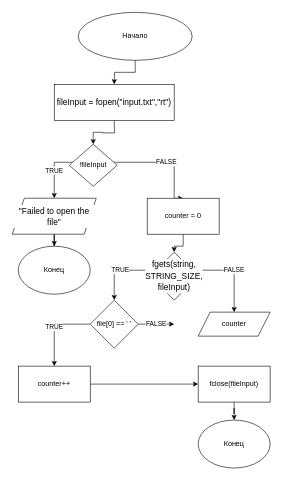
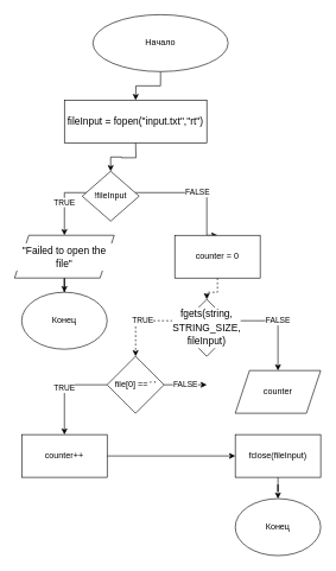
  <mxCell id="0" />
  <mxCell id="1" parent="0" />
  <mxCell id="2" style="edgeStyle=orthogonalEdgeStyle;rounded=0;orthogonalLoop=1;jettySize=auto;html=1;entryX=0.5;entryY=0;entryDx=0;entryDy=0;" edge="1" parent="1" source="3"><mxGeometry relative="1" as="geometry"><mxPoint x="190" y="140" as="targetPoint" /></mxGeometry></mxCell>
  <mxCell id="3" value="Начало" style="ellipse;whiteSpace=wrap;html=1;" vertex="1" parent="1"><mxGeometry x="130" y="20" width="190" height="80" as="geometry" /></mxCell>
  <mxCell id="4" style="edgeStyle=orthogonalEdgeStyle;rounded=0;orthogonalLoop=1;jettySize=auto;html=1;entryX=0.5;entryY=0;entryDx=0;entryDy=0;fontColor=#000000;" edge="1" parent="1" target="7"><mxGeometry relative="1" as="geometry"><mxPoint x="190" y="200" as="sourcePoint" /></mxGeometry></mxCell>
  <mxCell id="5" value="TRUE" style="edgeStyle=orthogonalEdgeStyle;rounded=0;orthogonalLoop=1;jettySize=auto;html=1;entryX=0.5;entryY=0;entryDx=0;entryDy=0;fontColor=#000000;" edge="1" parent="1" source="7" target="9"><mxGeometry relative="1" as="geometry"><Array as="points"><mxPoint x="90" y="270" /></Array></mxGeometry></mxCell>
  <mxCell id="6" value="FALSE" style="edgeStyle=orthogonalEdgeStyle;rounded=0;orthogonalLoop=1;jettySize=auto;html=1;entryX=0.5;entryY=0;entryDx=0;entryDy=0;fontColor=#000000;" edge="1" parent="1" source="7" target="13"><mxGeometry relative="1" as="geometry"><Array as="points"><mxPoint x="290" y="270" /></Array></mxGeometry></mxCell>
  <mxCell id="7" value="!fileInput" style="rhombus;whiteSpace=wrap;html=1;labelBackgroundColor=#FFFFFF;fontColor=#000000;" vertex="1" parent="1"><mxGeometry x="115" y="240" width="80" height="70" as="geometry" /></mxCell>
  <mxCell id="8" style="edgeStyle=orthogonalEdgeStyle;rounded=0;orthogonalLoop=1;jettySize=auto;html=1;entryX=0.5;entryY=0;entryDx=0;entryDy=0;fontColor=#000000;" edge="1" parent="1" source="9" target="10"><mxGeometry relative="1" as="geometry" /></mxCell>
  <mxCell id="9" value="&lt;div style=&quot;font-size: 14px; line-height: 19px;&quot;&gt;&lt;span style=&quot;background-color: rgb(255, 255, 255);&quot;&gt;&quot;Failed to open the file&quot;&lt;/span&gt;&lt;/div&gt;" style="shape=parallelogram;perimeter=parallelogramPerimeter;whiteSpace=wrap;html=1;fixedSize=1;labelBackgroundColor=#FFFFFF;fontColor=#000000;" vertex="1" parent="1"><mxGeometry x="20" y="330" width="140" height="60" as="geometry" /></mxCell>
  <mxCell id="10" value="Конец" style="ellipse;whiteSpace=wrap;html=1;labelBackgroundColor=#FFFFFF;fontColor=#000000;" vertex="1" parent="1"><mxGeometry x="30" y="410" width="120" height="80" as="geometry" /></mxCell>
  <mxCell id="11" value="&lt;span style=&quot;font-size: 14px;&quot;&gt;fileInput = fopen(&quot;input.txt&quot;,&quot;rt&quot;)&lt;/span&gt;" style="rounded=0;whiteSpace=wrap;html=1;labelBackgroundColor=#FFFFFF;fontColor=#000000;" vertex="1" parent="1"><mxGeometry x="90" y="140" width="200" height="60" as="geometry" /></mxCell>
- <mxCell id="12" style="edgeStyle=orthogonalEdgeStyle;rounded=0;orthogonalLoop=1;jettySize=auto;html=1;entryX=0.5;entryY=0;entryDx=0;entryDy=0;fontColor=#000000;" edge="1" parent="1" source="13" target="16"><mxGeometry relative="1" as="geometry" /></mxCell>
+ <mxCell id="12" style="edgeStyle=orthogonalEdgeStyle;rounded=0;orthogonalLoop=1;jettySize=auto;html=1;entryX=0.5;entryY=0;entryDx=0;entryDy=0;fontColor=#000000;dashed=1;" edge="1" parent="1" source="13" target="16"><mxGeometry relative="1" as="geometry" /></mxCell>
  <mxCell id="13" value="counter = 0" style="rounded=0;whiteSpace=wrap;html=1;labelBackgroundColor=#FFFFFF;fontColor=#000000;" vertex="1" parent="1"><mxGeometry x="245" y="330" width="120" height="60" as="geometry" /></mxCell>
  <mxCell id="14" value="FALSE" style="edgeStyle=orthogonalEdgeStyle;rounded=0;orthogonalLoop=1;jettySize=auto;html=1;entryX=0.5;entryY=0;entryDx=0;entryDy=0;fontColor=#000000;" edge="1" parent="1" source="16" target="17"><mxGeometry relative="1" as="geometry"><Array as="points"><mxPoint x="390" y="450" /></Array></mxGeometry></mxCell>
- <mxCell id="15" value="TRUE" style="edgeStyle=orthogonalEdgeStyle;rounded=0;orthogonalLoop=1;jettySize=auto;html=1;fontFamily=Helvetica;fontColor=#000000;" edge="1" parent="1" source="16" target="23"><mxGeometry relative="1" as="geometry"><Array as="points"><mxPoint x="190" y="450" /></Array></mxGeometry></mxCell>
+ <mxCell id="15" value="TRUE" style="edgeStyle=orthogonalEdgeStyle;rounded=0;orthogonalLoop=1;jettySize=auto;html=1;fontFamily=Helvetica;fontColor=#000000;dashed=1;" edge="1" parent="1" source="16" target="23"><mxGeometry relative="1" as="geometry"><Array as="points"><mxPoint x="190" y="450" /></Array></mxGeometry></mxCell>
  <mxCell id="16" value="&lt;div style=&quot;font-size: 14px; line-height: 19px;&quot;&gt;&lt;span style=&quot;background-color: rgb(255, 255, 255);&quot;&gt;fgets(string, STRING_SIZE, fileInput)&lt;/span&gt;&lt;/div&gt;" style="rhombus;whiteSpace=wrap;html=1;labelBackgroundColor=#FFFFFF;fontColor=#000000;" vertex="1" parent="1"><mxGeometry x="250" y="420" width="80" height="80" as="geometry" /></mxCell>
- <mxCell id="17" value="counter" style="shape=parallelogram;perimeter=parallelogramPerimeter;whiteSpace=wrap;html=1;fixedSize=1;labelBackgroundColor=#FFFFFF;fontColor=#000000;" vertex="1" parent="1"><mxGeometry x="330" y="520" width="120" height="40" as="geometry" /></mxCell>
+ <mxCell id="17" value="counter" style="shape=parallelogram;perimeter=parallelogramPerimeter;whiteSpace=wrap;html=1;fixedSize=1;labelBackgroundColor=#FFFFFF;fontColor=#000000;" vertex="1" parent="1"><mxGeometry x="330" y="520" width="120" height="60" as="geometry" /></mxCell>
  <mxCell id="18" style="edgeStyle=orthogonalEdgeStyle;rounded=0;orthogonalLoop=1;jettySize=auto;html=1;entryX=0.5;entryY=0;entryDx=0;entryDy=0;fontFamily=Helvetica;fontColor=#000000;" edge="1" parent="1" source="19" target="20"><mxGeometry relative="1" as="geometry" /></mxCell>
  <mxCell id="19" value="fclose(fileInput)" style="rounded=0;whiteSpace=wrap;html=1;labelBackgroundColor=#FFFFFF;fontColor=#000000;" vertex="1" parent="1"><mxGeometry x="330" y="610" width="120" height="60" as="geometry" /></mxCell>
  <mxCell id="20" value="Конец" style="ellipse;whiteSpace=wrap;html=1;labelBackgroundColor=#FFFFFF;fontColor=#000000;" vertex="1" parent="1"><mxGeometry x="330" y="700" width="120" height="80" as="geometry" /></mxCell>
  <mxCell id="21" value="TRUE" style="edgeStyle=orthogonalEdgeStyle;rounded=0;orthogonalLoop=1;jettySize=auto;html=1;fontFamily=Helvetica;fontColor=#000000;" edge="1" parent="1" source="23" target="25"><mxGeometry relative="1" as="geometry"><Array as="points"><mxPoint x="90" y="540" /></Array></mxGeometry></mxCell>
  <mxCell id="22" value="FALSE" style="edgeStyle=orthogonalEdgeStyle;rounded=0;orthogonalLoop=1;jettySize=auto;html=1;fontFamily=Helvetica;fontColor=#000000;" edge="1" parent="1" source="23"><mxGeometry relative="1" as="geometry"><mxPoint x="290" y="540" as="targetPoint" /></mxGeometry></mxCell>
  <mxCell id="23" value="file[0] == ' '" style="rhombus;whiteSpace=wrap;html=1;labelBackgroundColor=#FFFFFF;fontFamily=Helvetica;fontColor=#000000;" vertex="1" parent="1"><mxGeometry x="150" y="500" width="80" height="80" as="geometry" /></mxCell>
  <mxCell id="24" style="edgeStyle=orthogonalEdgeStyle;rounded=0;orthogonalLoop=1;jettySize=auto;html=1;fontFamily=Helvetica;fontColor=#000000;" edge="1" parent="1" source="25" target="19"><mxGeometry relative="1" as="geometry"><mxPoint x="114" y="740" as="targetPoint" /></mxGeometry></mxCell>
  <mxCell id="25" value="counter++" style="rounded=0;whiteSpace=wrap;html=1;labelBackgroundColor=#FFFFFF;fontFamily=Helvetica;fontColor=#000000;" vertex="1" parent="1"><mxGeometry x="30" y="610" width="120" height="60" as="geometry" /></mxCell>
